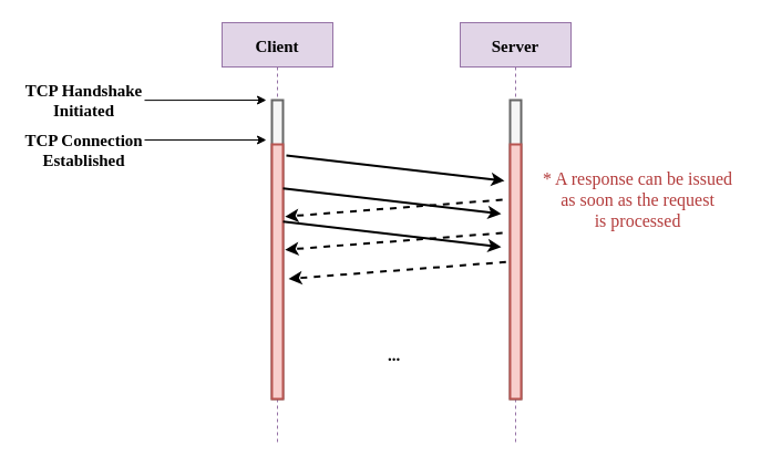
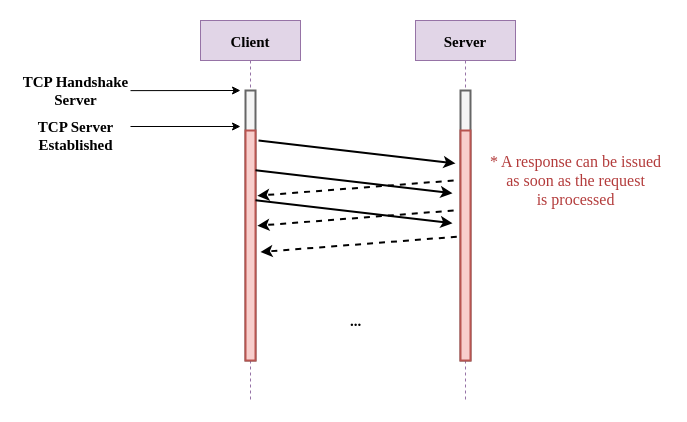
  <mxCell id="0" />
  <mxCell id="1" parent="0" />
  <mxCell id="2" value="Client" style="shape=umlLifeline;perimeter=lifelinePerimeter;container=1;collapsible=0;recursiveResize=0;rounded=0;shadow=0;strokeWidth=1;fillColor=#e1d5e7;strokeColor=#9673a6;fontStyle=1;fontFamily=Ubuntu Condensed;fontSource=https%3A%2F%2Ffonts.googleapis.com%2Fcss%3Ffamily%3DUbuntu%2BCondensed;fontSize=15;" parent="1" vertex="1"><mxGeometry x="200" y="20" width="100" height="380" as="geometry" /></mxCell>
  <mxCell id="3" value="" style="points=[];perimeter=orthogonalPerimeter;rounded=0;shadow=0;strokeWidth=2;fillColor=#f5f5f5;strokeColor=#666666;fontColor=#333333;fontFamily=Ubuntu Condensed;fontSource=https%3A%2F%2Ffonts.googleapis.com%2Fcss%3Ffamily%3DUbuntu%2BCondensed;fontSize=15;" parent="2" vertex="1"><mxGeometry x="45" y="70" width="10" height="270" as="geometry" /></mxCell>
  <mxCell id="4" value="" style="points=[];perimeter=orthogonalPerimeter;rounded=0;shadow=0;strokeWidth=2;fillColor=#f8cecc;strokeColor=#b85450;fontFamily=Ubuntu Condensed;fontSource=https%3A%2F%2Ffonts.googleapis.com%2Fcss%3Ffamily%3DUbuntu%2BCondensed;fontSize=15;" parent="2" vertex="1"><mxGeometry x="45" y="110" width="10" height="230" as="geometry" /></mxCell>
  <mxCell id="5" value="" style="endArrow=classic;html=1;rounded=0;fontSize=15;strokeWidth=1;fontFamily=Ubuntu Condensed;fontSource=https%3A%2F%2Ffonts.googleapis.com%2Fcss%3Ffamily%3DUbuntu%2BCondensed;" parent="2" edge="1"><mxGeometry width="50" height="50" relative="1" as="geometry"><mxPoint x="-70" y="70.13" as="sourcePoint" /><mxPoint x="40" y="70" as="targetPoint" /></mxGeometry></mxCell>
  <mxCell id="6" value="Server" style="shape=umlLifeline;perimeter=lifelinePerimeter;container=1;collapsible=0;recursiveResize=0;rounded=0;shadow=0;strokeWidth=1;fillColor=#e1d5e7;strokeColor=#9673a6;fontStyle=1;fontFamily=Ubuntu Condensed;fontSource=https%3A%2F%2Ffonts.googleapis.com%2Fcss%3Ffamily%3DUbuntu%2BCondensed;fontSize=15;" parent="1" vertex="1"><mxGeometry x="415" y="20" width="100" height="380" as="geometry" /></mxCell>
  <mxCell id="7" value="" style="points=[];perimeter=orthogonalPerimeter;rounded=0;shadow=0;strokeWidth=2;fillColor=#f5f5f5;fontColor=#333333;strokeColor=#666666;fontFamily=Ubuntu Condensed;fontSource=https%3A%2F%2Ffonts.googleapis.com%2Fcss%3Ffamily%3DUbuntu%2BCondensed;fontSize=15;" parent="6" vertex="1"><mxGeometry x="45" y="70" width="10" height="270" as="geometry" /></mxCell>
  <mxCell id="8" value="" style="points=[];perimeter=orthogonalPerimeter;rounded=0;shadow=0;strokeWidth=2;fillColor=#f8cecc;strokeColor=#b85450;fontFamily=Ubuntu Condensed;fontSource=https%3A%2F%2Ffonts.googleapis.com%2Fcss%3Ffamily%3DUbuntu%2BCondensed;fontSize=15;" parent="6" vertex="1"><mxGeometry x="45" y="110" width="10" height="230" as="geometry" /></mxCell>
  <mxCell id="9" value="" style="endArrow=classic;html=1;rounded=0;exitX=1.3;exitY=0.065;exitDx=0;exitDy=0;exitPerimeter=0;entryX=-0.5;entryY=0.139;entryDx=0;entryDy=0;entryPerimeter=0;strokeWidth=2;fontFamily=Ubuntu Condensed;fontSource=https%3A%2F%2Ffonts.googleapis.com%2Fcss%3Ffamily%3DUbuntu%2BCondensed;fontSize=15;" parent="1" edge="1"><mxGeometry width="50" height="50" relative="1" as="geometry"><mxPoint x="255" y="169.85" as="sourcePoint" /><mxPoint x="452" y="192.79" as="targetPoint" /></mxGeometry></mxCell>
  <mxCell id="10" value="" style="endArrow=classic;html=1;rounded=0;exitX=1.3;exitY=0.065;exitDx=0;exitDy=0;exitPerimeter=0;entryX=-0.5;entryY=0.139;entryDx=0;entryDy=0;entryPerimeter=0;strokeWidth=2;fontFamily=Ubuntu Condensed;fontSource=https%3A%2F%2Ffonts.googleapis.com%2Fcss%3Ffamily%3DUbuntu%2BCondensed;fontSize=15;" parent="1" edge="1"><mxGeometry width="50" height="50" relative="1" as="geometry"><mxPoint x="258" y="140" as="sourcePoint" /><mxPoint x="455" y="162.94" as="targetPoint" /></mxGeometry></mxCell>
  <mxCell id="11" value="" style="endArrow=classic;html=1;rounded=0;exitX=1.3;exitY=0.065;exitDx=0;exitDy=0;exitPerimeter=0;entryX=-0.5;entryY=0.139;entryDx=0;entryDy=0;entryPerimeter=0;strokeWidth=2;fontFamily=Ubuntu Condensed;fontSource=https%3A%2F%2Ffonts.googleapis.com%2Fcss%3Ffamily%3DUbuntu%2BCondensed;fontSize=15;" parent="1" edge="1"><mxGeometry width="50" height="50" relative="1" as="geometry"><mxPoint x="255" y="199.85" as="sourcePoint" /><mxPoint x="452" y="222.79" as="targetPoint" /></mxGeometry></mxCell>
  <mxCell id="12" value="" style="endArrow=classic;html=1;rounded=0;exitX=-0.372;exitY=0.462;exitDx=0;exitDy=0;exitPerimeter=0;entryX=-0.5;entryY=0.139;entryDx=0;entryDy=0;entryPerimeter=0;strokeWidth=2;dashed=1;fontFamily=Ubuntu Condensed;fontSource=https%3A%2F%2Ffonts.googleapis.com%2Fcss%3Ffamily%3DUbuntu%2BCondensed;fontSize=15;" parent="1" edge="1" source="8"><mxGeometry width="50" height="50" relative="1" as="geometry"><mxPoint x="457" y="228.53" as="sourcePoint" /><mxPoint x="260" y="251.47" as="targetPoint" /></mxGeometry></mxCell>
- <mxCell id="13" value="TCP Handshake&lt;br style=&quot;font-size: 15px;&quot;&gt;Initiated" style="text;html=1;align=center;verticalAlign=middle;resizable=0;points=[];autosize=1;strokeColor=none;fillColor=none;fontStyle=1;fontFamily=Ubuntu Condensed;fontSource=https%3A%2F%2Ffonts.googleapis.com%2Fcss%3Ffamily%3DUbuntu%2BCondensed;fontSize=15;" parent="1" vertex="1"><mxGeometry x="20" y="65" width="110" height="50" as="geometry" /></mxCell>
- <mxCell id="14" value="TCP Connection&lt;br style=&quot;font-size: 15px;&quot;&gt;Established" style="text;html=1;align=center;verticalAlign=middle;resizable=0;points=[];autosize=1;strokeColor=none;fillColor=none;fontStyle=1;fontFamily=Ubuntu Condensed;fontSource=https%3A%2F%2Ffonts.googleapis.com%2Fcss%3Ffamily%3DUbuntu%2BCondensed;fontSize=15;" parent="1" vertex="1"><mxGeometry x="20" y="110" width="110" height="50" as="geometry" /></mxCell>
+ <mxCell id="13" value="TCP Handshake&lt;br style=&quot;font-size: 15px;&quot;&gt;Server" style="text;html=1;align=center;verticalAlign=middle;resizable=0;points=[];autosize=1;strokeColor=none;fillColor=none;fontStyle=1;fontFamily=Ubuntu Condensed;fontSource=https%3A%2F%2Ffonts.googleapis.com%2Fcss%3Ffamily%3DUbuntu%2BCondensed;fontSize=15;" parent="1" vertex="1"><mxGeometry x="20" y="65" width="110" height="50" as="geometry" /></mxCell>
+ <mxCell id="14" value="TCP Server&lt;br style=&quot;font-size: 15px;&quot;&gt;Established" style="text;html=1;align=center;verticalAlign=middle;resizable=0;points=[];autosize=1;strokeColor=none;fillColor=none;fontStyle=1;fontFamily=Ubuntu Condensed;fontSource=https%3A%2F%2Ffonts.googleapis.com%2Fcss%3Ffamily%3DUbuntu%2BCondensed;fontSize=15;" parent="1" vertex="1"><mxGeometry x="20" y="110" width="110" height="50" as="geometry" /></mxCell>
  <mxCell id="15" value="&lt;b style=&quot;font-size: 15px;&quot;&gt;&lt;font style=&quot;font-size: 15px;&quot;&gt;...&lt;/font&gt;&lt;/b&gt;" style="text;html=1;align=center;verticalAlign=middle;resizable=0;points=[];autosize=1;strokeColor=none;fillColor=none;fontFamily=Ubuntu Condensed;fontSource=https%3A%2F%2Ffonts.googleapis.com%2Fcss%3Ffamily%3DUbuntu%2BCondensed;fontSize=15;" parent="1" vertex="1"><mxGeometry x="340" y="305" width="30" height="30" as="geometry" /></mxCell>
  <mxCell id="16" value="" style="endArrow=classic;html=1;rounded=0;fontSize=15;strokeWidth=1;fontFamily=Ubuntu Condensed;fontSource=https%3A%2F%2Ffonts.googleapis.com%2Fcss%3Ffamily%3DUbuntu%2BCondensed;" parent="1" edge="1"><mxGeometry width="50" height="50" relative="1" as="geometry"><mxPoint x="130" y="126" as="sourcePoint" /><mxPoint x="240" y="126" as="targetPoint" /></mxGeometry></mxCell>
  <mxCell id="17" value="&lt;font style=&quot;font-size: 16px;&quot; color=&quot;#b33b3b&quot;&gt;* A response can be issued&lt;br&gt;as soon as the request&lt;br&gt;is processed&lt;/font&gt;" style="text;html=1;align=center;verticalAlign=middle;resizable=0;points=[];autosize=1;strokeColor=none;fillColor=none;fontSize=15;fontFamily=Ubuntu Condensed;fontColor=#000000;" vertex="1" parent="1"><mxGeometry x="485" y="145" width="180" height="70" as="geometry" /></mxCell>
  <mxCell id="18" value="" style="endArrow=classic;html=1;rounded=0;exitX=-0.372;exitY=0.462;exitDx=0;exitDy=0;exitPerimeter=0;entryX=-0.5;entryY=0.139;entryDx=0;entryDy=0;entryPerimeter=0;strokeWidth=2;dashed=1;fontFamily=Ubuntu Condensed;fontSource=https%3A%2F%2Ffonts.googleapis.com%2Fcss%3Ffamily%3DUbuntu%2BCondensed;fontSize=15;" edge="1" parent="1"><mxGeometry width="50" height="50" relative="1" as="geometry"><mxPoint x="453.14" y="210" as="sourcePoint" /><mxPoint x="256.86" y="225.21" as="targetPoint" /></mxGeometry></mxCell>
  <mxCell id="19" value="" style="endArrow=classic;html=1;rounded=0;exitX=-0.372;exitY=0.462;exitDx=0;exitDy=0;exitPerimeter=0;entryX=-0.5;entryY=0.139;entryDx=0;entryDy=0;entryPerimeter=0;strokeWidth=2;dashed=1;fontFamily=Ubuntu Condensed;fontSource=https%3A%2F%2Ffonts.googleapis.com%2Fcss%3Ffamily%3DUbuntu%2BCondensed;fontSize=15;" edge="1" parent="1"><mxGeometry width="50" height="50" relative="1" as="geometry"><mxPoint x="453.14" y="180" as="sourcePoint" /><mxPoint x="256.86" y="195.21" as="targetPoint" /></mxGeometry></mxCell>
